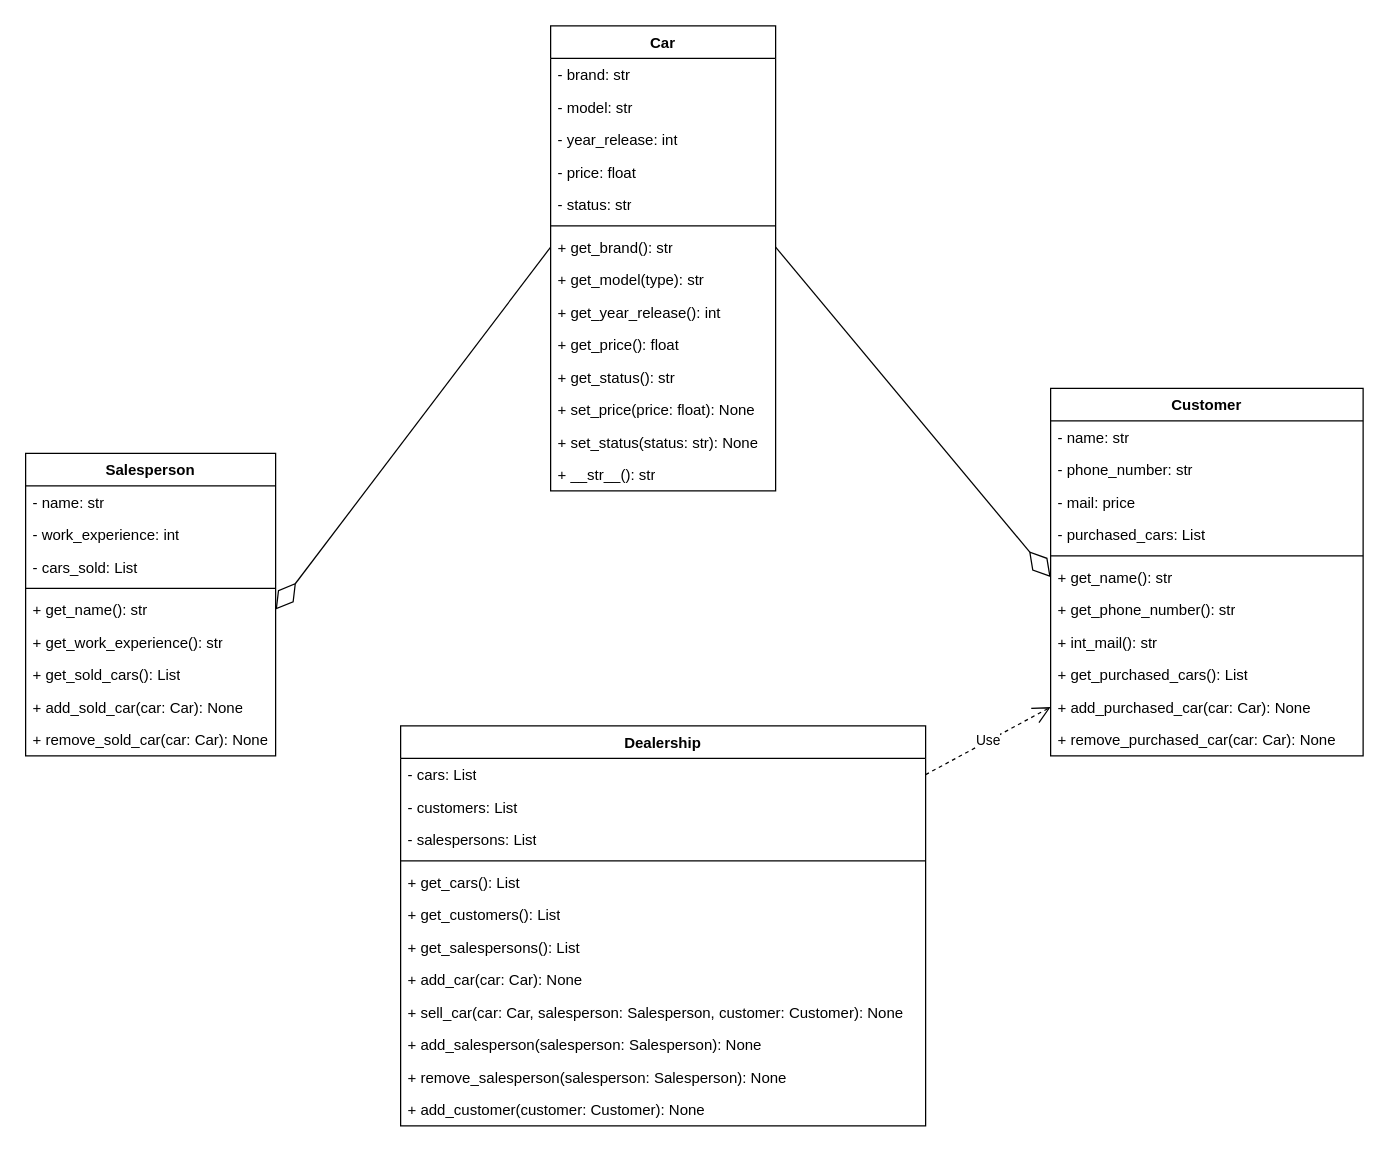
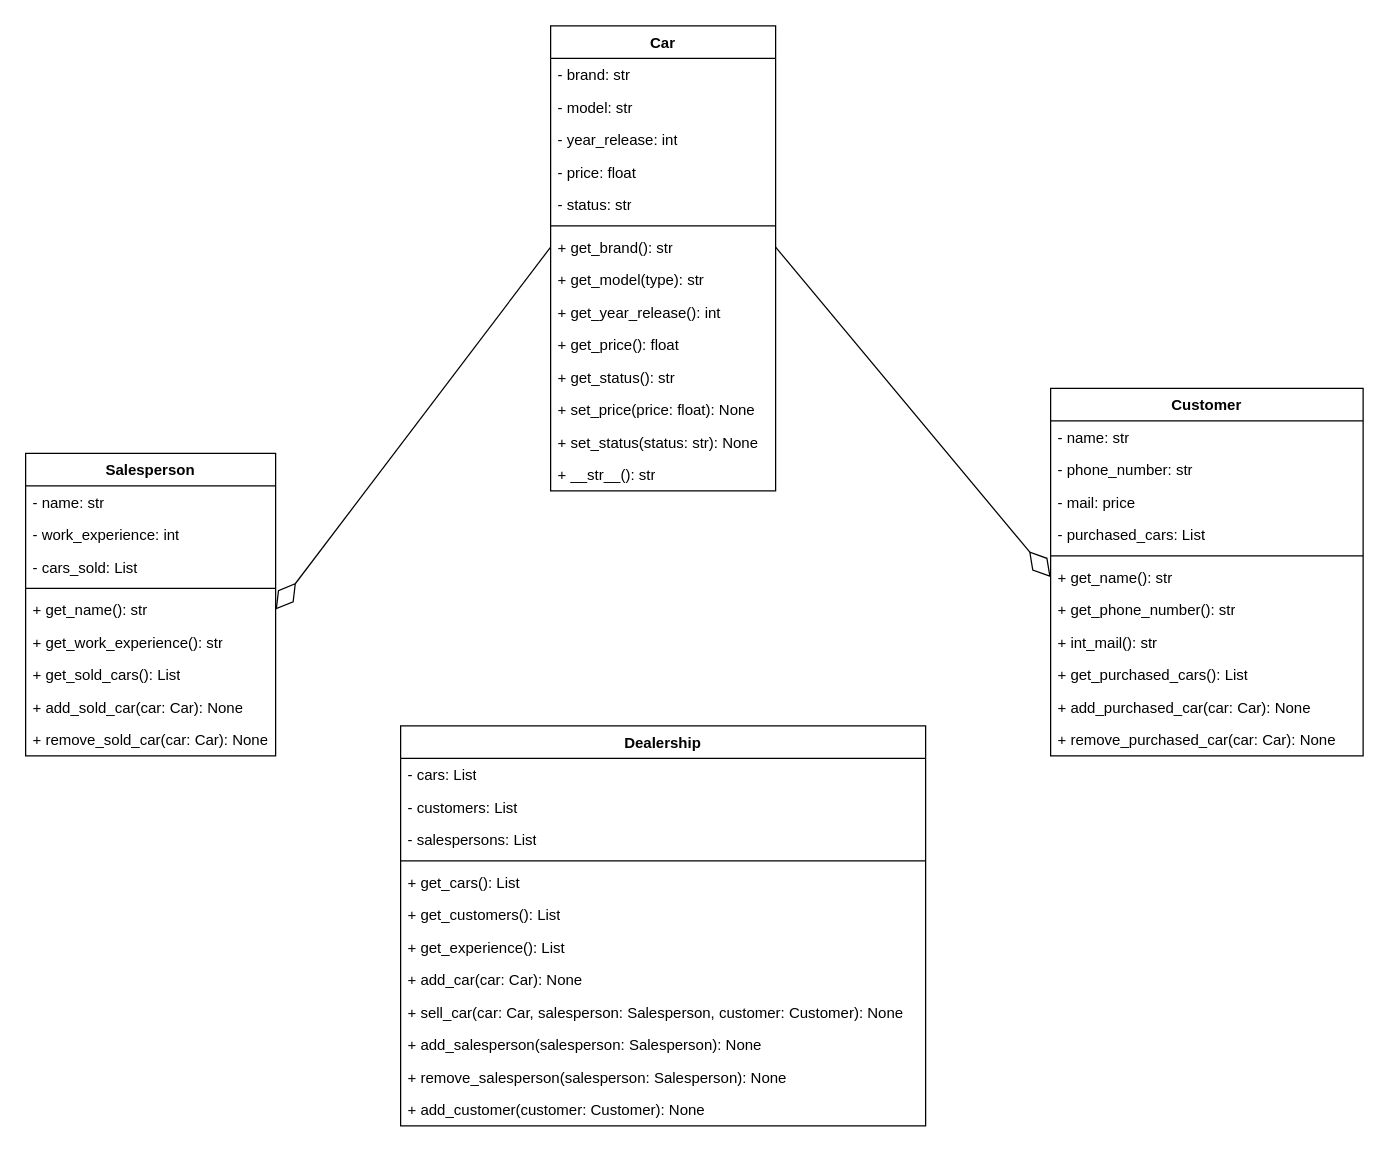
  <mxCell id="0" />
  <mxCell id="1" parent="0" />
  <mxCell id="2" value="Car" style="swimlane;fontStyle=1;align=center;verticalAlign=top;childLayout=stackLayout;horizontal=1;startSize=26;horizontalStack=0;resizeParent=1;resizeParentMax=0;resizeLast=0;collapsible=1;marginBottom=0;whiteSpace=wrap;html=1;" parent="1" vertex="1"><mxGeometry x="440" y="20" width="180" height="372" as="geometry" /></mxCell>
  <mxCell id="3" value="- brand: str" style="text;strokeColor=none;fillColor=none;align=left;verticalAlign=top;spacingLeft=4;spacingRight=4;overflow=hidden;rotatable=0;points=[[0,0.5],[1,0.5]];portConstraint=eastwest;whiteSpace=wrap;html=1;" parent="2" vertex="1"><mxGeometry y="26" width="180" height="26" as="geometry" /></mxCell>
  <mxCell id="4" value="- model: str" style="text;strokeColor=none;fillColor=none;align=left;verticalAlign=top;spacingLeft=4;spacingRight=4;overflow=hidden;rotatable=0;points=[[0,0.5],[1,0.5]];portConstraint=eastwest;whiteSpace=wrap;html=1;" parent="2" vertex="1"><mxGeometry y="52" width="180" height="26" as="geometry" /></mxCell>
  <mxCell id="5" value="- year_release: int" style="text;strokeColor=none;fillColor=none;align=left;verticalAlign=top;spacingLeft=4;spacingRight=4;overflow=hidden;rotatable=0;points=[[0,0.5],[1,0.5]];portConstraint=eastwest;whiteSpace=wrap;html=1;" parent="2" vertex="1"><mxGeometry y="78" width="180" height="26" as="geometry" /></mxCell>
  <mxCell id="6" value="- price: float" style="text;strokeColor=none;fillColor=none;align=left;verticalAlign=top;spacingLeft=4;spacingRight=4;overflow=hidden;rotatable=0;points=[[0,0.5],[1,0.5]];portConstraint=eastwest;whiteSpace=wrap;html=1;" parent="2" vertex="1"><mxGeometry y="104" width="180" height="26" as="geometry" /></mxCell>
  <mxCell id="7" value="- status: str" style="text;strokeColor=none;fillColor=none;align=left;verticalAlign=top;spacingLeft=4;spacingRight=4;overflow=hidden;rotatable=0;points=[[0,0.5],[1,0.5]];portConstraint=eastwest;whiteSpace=wrap;html=1;" parent="2" vertex="1"><mxGeometry y="130" width="180" height="26" as="geometry" /></mxCell>
  <mxCell id="8" value="" style="line;strokeWidth=1;fillColor=none;align=left;verticalAlign=middle;spacingTop=-1;spacingLeft=3;spacingRight=3;rotatable=0;labelPosition=right;points=[];portConstraint=eastwest;strokeColor=inherit;" parent="2" vertex="1"><mxGeometry y="156" width="180" height="8" as="geometry" /></mxCell>
  <mxCell id="9" value="+ get_brand(): str" style="text;strokeColor=none;fillColor=none;align=left;verticalAlign=top;spacingLeft=4;spacingRight=4;overflow=hidden;rotatable=0;points=[[0,0.5],[1,0.5]];portConstraint=eastwest;whiteSpace=wrap;html=1;" parent="2" vertex="1"><mxGeometry y="164" width="180" height="26" as="geometry" /></mxCell>
  <mxCell id="10" value="+ get_model(type):&amp;nbsp;&lt;span style=&quot;background-color: initial;&quot;&gt;str&lt;/span&gt;&lt;span style=&quot;background-color: initial; white-space: pre;&quot;&gt;&#09;&lt;/span&gt;&lt;span style=&quot;background-color: initial; white-space: pre;&quot;&gt;&#09;&lt;/span&gt;" style="text;strokeColor=none;fillColor=none;align=left;verticalAlign=top;spacingLeft=4;spacingRight=4;overflow=hidden;rotatable=0;points=[[0,0.5],[1,0.5]];portConstraint=eastwest;whiteSpace=wrap;html=1;" parent="2" vertex="1"><mxGeometry y="190" width="180" height="26" as="geometry" /></mxCell>
  <mxCell id="11" value="+ get_year_release(): int&lt;span style=&quot;white-space: pre;&quot;&gt;&#09;&lt;span style=&quot;white-space: pre;&quot;&gt;&#09;&lt;/span&gt;&lt;/span&gt;" style="text;strokeColor=none;fillColor=none;align=left;verticalAlign=top;spacingLeft=4;spacingRight=4;overflow=hidden;rotatable=0;points=[[0,0.5],[1,0.5]];portConstraint=eastwest;whiteSpace=wrap;html=1;" parent="2" vertex="1"><mxGeometry y="216" width="180" height="26" as="geometry" /></mxCell>
  <mxCell id="12" value="+ get_price(): float" style="text;strokeColor=none;fillColor=none;align=left;verticalAlign=top;spacingLeft=4;spacingRight=4;overflow=hidden;rotatable=0;points=[[0,0.5],[1,0.5]];portConstraint=eastwest;whiteSpace=wrap;html=1;" parent="2" vertex="1"><mxGeometry y="242" width="180" height="26" as="geometry" /></mxCell>
  <mxCell id="13" value="+ get_status(): str" style="text;strokeColor=none;fillColor=none;align=left;verticalAlign=top;spacingLeft=4;spacingRight=4;overflow=hidden;rotatable=0;points=[[0,0.5],[1,0.5]];portConstraint=eastwest;whiteSpace=wrap;html=1;" parent="2" vertex="1"><mxGeometry y="268" width="180" height="26" as="geometry" /></mxCell>
  <mxCell id="14" value="+ set_price(price: float): None" style="text;strokeColor=none;fillColor=none;align=left;verticalAlign=top;spacingLeft=4;spacingRight=4;overflow=hidden;rotatable=0;points=[[0,0.5],[1,0.5]];portConstraint=eastwest;whiteSpace=wrap;html=1;" parent="2" vertex="1"><mxGeometry y="294" width="180" height="26" as="geometry" /></mxCell>
  <mxCell id="15" value="+ set_status(status: str): None" style="text;strokeColor=none;fillColor=none;align=left;verticalAlign=top;spacingLeft=4;spacingRight=4;overflow=hidden;rotatable=0;points=[[0,0.5],[1,0.5]];portConstraint=eastwest;whiteSpace=wrap;html=1;" parent="2" vertex="1"><mxGeometry y="320" width="180" height="26" as="geometry" /></mxCell>
  <mxCell id="16" value="+ __str__(): str" style="text;strokeColor=none;fillColor=none;align=left;verticalAlign=top;spacingLeft=4;spacingRight=4;overflow=hidden;rotatable=0;points=[[0,0.5],[1,0.5]];portConstraint=eastwest;whiteSpace=wrap;html=1;" parent="2" vertex="1"><mxGeometry y="346" width="180" height="26" as="geometry" /></mxCell>
  <mxCell id="17" value="Salesperson" style="swimlane;fontStyle=1;align=center;verticalAlign=top;childLayout=stackLayout;horizontal=1;startSize=26;horizontalStack=0;resizeParent=1;resizeParentMax=0;resizeLast=0;collapsible=1;marginBottom=0;whiteSpace=wrap;html=1;" parent="1" vertex="1"><mxGeometry x="20" y="362" width="200" height="242" as="geometry" /></mxCell>
  <mxCell id="18" value="- name: str" style="text;strokeColor=none;fillColor=none;align=left;verticalAlign=top;spacingLeft=4;spacingRight=4;overflow=hidden;rotatable=0;points=[[0,0.5],[1,0.5]];portConstraint=eastwest;whiteSpace=wrap;html=1;" parent="17" vertex="1"><mxGeometry y="26" width="200" height="26" as="geometry" /></mxCell>
  <mxCell id="19" value="- work_experience: int" style="text;strokeColor=none;fillColor=none;align=left;verticalAlign=top;spacingLeft=4;spacingRight=4;overflow=hidden;rotatable=0;points=[[0,0.5],[1,0.5]];portConstraint=eastwest;whiteSpace=wrap;html=1;" parent="17" vertex="1"><mxGeometry y="52" width="200" height="26" as="geometry" /></mxCell>
  <mxCell id="20" value="- cars_sold: List" style="text;strokeColor=none;fillColor=none;align=left;verticalAlign=top;spacingLeft=4;spacingRight=4;overflow=hidden;rotatable=0;points=[[0,0.5],[1,0.5]];portConstraint=eastwest;whiteSpace=wrap;html=1;" parent="17" vertex="1"><mxGeometry y="78" width="200" height="26" as="geometry" /></mxCell>
  <mxCell id="21" value="" style="line;strokeWidth=1;fillColor=none;align=left;verticalAlign=middle;spacingTop=-1;spacingLeft=3;spacingRight=3;rotatable=0;labelPosition=right;points=[];portConstraint=eastwest;strokeColor=inherit;" parent="17" vertex="1"><mxGeometry y="104" width="200" height="8" as="geometry" /></mxCell>
  <mxCell id="22" value="+ get_name(): str" style="text;strokeColor=none;fillColor=none;align=left;verticalAlign=top;spacingLeft=4;spacingRight=4;overflow=hidden;rotatable=0;points=[[0,0.5],[1,0.5]];portConstraint=eastwest;whiteSpace=wrap;html=1;" parent="17" vertex="1"><mxGeometry y="112" width="200" height="26" as="geometry" /></mxCell>
  <mxCell id="23" value="+ get_work_experience(): str" style="text;strokeColor=none;fillColor=none;align=left;verticalAlign=top;spacingLeft=4;spacingRight=4;overflow=hidden;rotatable=0;points=[[0,0.5],[1,0.5]];portConstraint=eastwest;whiteSpace=wrap;html=1;" parent="17" vertex="1"><mxGeometry y="138" width="200" height="26" as="geometry" /></mxCell>
  <mxCell id="24" value="+ get_sold_cars(): List" style="text;strokeColor=none;fillColor=none;align=left;verticalAlign=top;spacingLeft=4;spacingRight=4;overflow=hidden;rotatable=0;points=[[0,0.5],[1,0.5]];portConstraint=eastwest;whiteSpace=wrap;html=1;" parent="17" vertex="1"><mxGeometry y="164" width="200" height="26" as="geometry" /></mxCell>
  <mxCell id="25" value="+ add_sold_car(car: Car): None" style="text;strokeColor=none;fillColor=none;align=left;verticalAlign=top;spacingLeft=4;spacingRight=4;overflow=hidden;rotatable=0;points=[[0,0.5],[1,0.5]];portConstraint=eastwest;whiteSpace=wrap;html=1;" parent="17" vertex="1"><mxGeometry y="190" width="200" height="26" as="geometry" /></mxCell>
  <mxCell id="26" value="+ remove_sold_car(car: Car): None" style="text;strokeColor=none;fillColor=none;align=left;verticalAlign=top;spacingLeft=4;spacingRight=4;overflow=hidden;rotatable=0;points=[[0,0.5],[1,0.5]];portConstraint=eastwest;whiteSpace=wrap;html=1;" parent="17" vertex="1"><mxGeometry y="216" width="200" height="26" as="geometry" /></mxCell>
  <mxCell id="27" value="Dealership" style="swimlane;fontStyle=1;align=center;verticalAlign=top;childLayout=stackLayout;horizontal=1;startSize=26;horizontalStack=0;resizeParent=1;resizeParentMax=0;resizeLast=0;collapsible=1;marginBottom=0;whiteSpace=wrap;html=1;" parent="1" vertex="1"><mxGeometry x="320" y="580" width="420" height="320" as="geometry"><mxRectangle x="460" y="700" width="100" height="30" as="alternateBounds" /></mxGeometry></mxCell>
  <mxCell id="28" value="- cars: List" style="text;strokeColor=none;fillColor=none;align=left;verticalAlign=top;spacingLeft=4;spacingRight=4;overflow=hidden;rotatable=0;points=[[0,0.5],[1,0.5]];portConstraint=eastwest;whiteSpace=wrap;html=1;" parent="27" vertex="1"><mxGeometry y="26" width="420" height="26" as="geometry" /></mxCell>
  <mxCell id="29" value="- customers: List" style="text;strokeColor=none;fillColor=none;align=left;verticalAlign=top;spacingLeft=4;spacingRight=4;overflow=hidden;rotatable=0;points=[[0,0.5],[1,0.5]];portConstraint=eastwest;whiteSpace=wrap;html=1;" parent="27" vertex="1"><mxGeometry y="52" width="420" height="26" as="geometry" /></mxCell>
  <mxCell id="30" value="- salespersons: List" style="text;strokeColor=none;fillColor=none;align=left;verticalAlign=top;spacingLeft=4;spacingRight=4;overflow=hidden;rotatable=0;points=[[0,0.5],[1,0.5]];portConstraint=eastwest;whiteSpace=wrap;html=1;" parent="27" vertex="1"><mxGeometry y="78" width="420" height="26" as="geometry" /></mxCell>
  <mxCell id="31" value="" style="line;strokeWidth=1;fillColor=none;align=left;verticalAlign=middle;spacingTop=-1;spacingLeft=3;spacingRight=3;rotatable=0;labelPosition=right;points=[];portConstraint=eastwest;strokeColor=inherit;" parent="27" vertex="1"><mxGeometry y="104" width="420" height="8" as="geometry" /></mxCell>
  <mxCell id="32" value="+ get_cars(): List" style="text;strokeColor=none;fillColor=none;align=left;verticalAlign=top;spacingLeft=4;spacingRight=4;overflow=hidden;rotatable=0;points=[[0,0.5],[1,0.5]];portConstraint=eastwest;whiteSpace=wrap;html=1;" parent="27" vertex="1"><mxGeometry y="112" width="420" height="26" as="geometry" /></mxCell>
  <mxCell id="33" value="+ get_customers(): List" style="text;strokeColor=none;fillColor=none;align=left;verticalAlign=top;spacingLeft=4;spacingRight=4;overflow=hidden;rotatable=0;points=[[0,0.5],[1,0.5]];portConstraint=eastwest;whiteSpace=wrap;html=1;" parent="27" vertex="1"><mxGeometry y="138" width="420" height="26" as="geometry" /></mxCell>
- <mxCell id="34" value="+ get_salespersons(): List" style="text;strokeColor=none;fillColor=none;align=left;verticalAlign=top;spacingLeft=4;spacingRight=4;overflow=hidden;rotatable=0;points=[[0,0.5],[1,0.5]];portConstraint=eastwest;whiteSpace=wrap;html=1;" parent="27" vertex="1"><mxGeometry y="164" width="420" height="26" as="geometry" /></mxCell>
+ <mxCell id="34" value="+ get_experience(): List" style="text;strokeColor=none;fillColor=none;align=left;verticalAlign=top;spacingLeft=4;spacingRight=4;overflow=hidden;rotatable=0;points=[[0,0.5],[1,0.5]];portConstraint=eastwest;whiteSpace=wrap;html=1;" parent="27" vertex="1"><mxGeometry y="164" width="420" height="26" as="geometry" /></mxCell>
  <mxCell id="35" value="+ add_car(car: Car): None" style="text;strokeColor=none;fillColor=none;align=left;verticalAlign=top;spacingLeft=4;spacingRight=4;overflow=hidden;rotatable=0;points=[[0,0.5],[1,0.5]];portConstraint=eastwest;whiteSpace=wrap;html=1;" parent="27" vertex="1"><mxGeometry y="190" width="420" height="26" as="geometry" /></mxCell>
  <mxCell id="36" value="+ sell_car(car: Car, salesperson: Salesperson, customer: Customer): None" style="text;strokeColor=none;fillColor=none;align=left;verticalAlign=top;spacingLeft=4;spacingRight=4;overflow=hidden;rotatable=0;points=[[0,0.5],[1,0.5]];portConstraint=eastwest;whiteSpace=wrap;html=1;" parent="27" vertex="1"><mxGeometry y="216" width="420" height="26" as="geometry" /></mxCell>
  <mxCell id="37" value="+ add_salesperson(salesperson: Salesperson): None" style="text;strokeColor=none;fillColor=none;align=left;verticalAlign=top;spacingLeft=4;spacingRight=4;overflow=hidden;rotatable=0;points=[[0,0.5],[1,0.5]];portConstraint=eastwest;whiteSpace=wrap;html=1;" parent="27" vertex="1"><mxGeometry y="242" width="420" height="26" as="geometry" /></mxCell>
  <mxCell id="38" value="+ remove_salesperson(salesperson: Salesperson): None" style="text;strokeColor=none;fillColor=none;align=left;verticalAlign=top;spacingLeft=4;spacingRight=4;overflow=hidden;rotatable=0;points=[[0,0.5],[1,0.5]];portConstraint=eastwest;whiteSpace=wrap;html=1;" parent="27" vertex="1"><mxGeometry y="268" width="420" height="26" as="geometry" /></mxCell>
  <mxCell id="39" value="+ add_customer(customer: Customer): None" style="text;strokeColor=none;fillColor=none;align=left;verticalAlign=top;spacingLeft=4;spacingRight=4;overflow=hidden;rotatable=0;points=[[0,0.5],[1,0.5]];portConstraint=eastwest;whiteSpace=wrap;html=1;" parent="27" vertex="1"><mxGeometry y="294" width="420" height="26" as="geometry" /></mxCell>
  <mxCell id="40" value="Customer" style="swimlane;fontStyle=1;align=center;verticalAlign=top;childLayout=stackLayout;horizontal=1;startSize=26;horizontalStack=0;resizeParent=1;resizeParentMax=0;resizeLast=0;collapsible=1;marginBottom=0;whiteSpace=wrap;html=1;" parent="1" vertex="1"><mxGeometry x="840" y="310" width="250" height="294" as="geometry" /></mxCell>
  <mxCell id="41" value="- name: str" style="text;strokeColor=none;fillColor=none;align=left;verticalAlign=top;spacingLeft=4;spacingRight=4;overflow=hidden;rotatable=0;points=[[0,0.5],[1,0.5]];portConstraint=eastwest;whiteSpace=wrap;html=1;" parent="40" vertex="1"><mxGeometry y="26" width="250" height="26" as="geometry" /></mxCell>
  <mxCell id="42" value="- phone_number: str" style="text;strokeColor=none;fillColor=none;align=left;verticalAlign=top;spacingLeft=4;spacingRight=4;overflow=hidden;rotatable=0;points=[[0,0.5],[1,0.5]];portConstraint=eastwest;whiteSpace=wrap;html=1;" parent="40" vertex="1"><mxGeometry y="52" width="250" height="26" as="geometry" /></mxCell>
  <mxCell id="43" value="- mail: price" style="text;strokeColor=none;fillColor=none;align=left;verticalAlign=top;spacingLeft=4;spacingRight=4;overflow=hidden;rotatable=0;points=[[0,0.5],[1,0.5]];portConstraint=eastwest;whiteSpace=wrap;html=1;" parent="40" vertex="1"><mxGeometry y="78" width="250" height="26" as="geometry" /></mxCell>
  <mxCell id="44" value="- purchased_cars: List" style="text;strokeColor=none;fillColor=none;align=left;verticalAlign=top;spacingLeft=4;spacingRight=4;overflow=hidden;rotatable=0;points=[[0,0.5],[1,0.5]];portConstraint=eastwest;whiteSpace=wrap;html=1;" parent="40" vertex="1"><mxGeometry y="104" width="250" height="26" as="geometry" /></mxCell>
  <mxCell id="45" value="" style="line;strokeWidth=1;fillColor=none;align=left;verticalAlign=middle;spacingTop=-1;spacingLeft=3;spacingRight=3;rotatable=0;labelPosition=right;points=[];portConstraint=eastwest;strokeColor=inherit;" parent="40" vertex="1"><mxGeometry y="130" width="250" height="8" as="geometry" /></mxCell>
  <mxCell id="46" value="+ get_name(): str" style="text;strokeColor=none;fillColor=none;align=left;verticalAlign=top;spacingLeft=4;spacingRight=4;overflow=hidden;rotatable=0;points=[[0,0.5],[1,0.5]];portConstraint=eastwest;whiteSpace=wrap;html=1;" parent="40" vertex="1"><mxGeometry y="138" width="250" height="26" as="geometry" /></mxCell>
  <mxCell id="47" value="+ get_phone_number(): str" style="text;strokeColor=none;fillColor=none;align=left;verticalAlign=top;spacingLeft=4;spacingRight=4;overflow=hidden;rotatable=0;points=[[0,0.5],[1,0.5]];portConstraint=eastwest;whiteSpace=wrap;html=1;" parent="40" vertex="1"><mxGeometry y="164" width="250" height="26" as="geometry" /></mxCell>
  <mxCell id="48" value="+ int_mail(): str" style="text;strokeColor=none;fillColor=none;align=left;verticalAlign=top;spacingLeft=4;spacingRight=4;overflow=hidden;rotatable=0;points=[[0,0.5],[1,0.5]];portConstraint=eastwest;whiteSpace=wrap;html=1;" parent="40" vertex="1"><mxGeometry y="190" width="250" height="26" as="geometry" /></mxCell>
  <mxCell id="49" value="+ get_purchased_cars(): List" style="text;strokeColor=none;fillColor=none;align=left;verticalAlign=top;spacingLeft=4;spacingRight=4;overflow=hidden;rotatable=0;points=[[0,0.5],[1,0.5]];portConstraint=eastwest;whiteSpace=wrap;html=1;" parent="40" vertex="1"><mxGeometry y="216" width="250" height="26" as="geometry" /></mxCell>
  <mxCell id="50" value="+ add_purchased_car(car: Car): None" style="text;strokeColor=none;fillColor=none;align=left;verticalAlign=top;spacingLeft=4;spacingRight=4;overflow=hidden;rotatable=0;points=[[0,0.5],[1,0.5]];portConstraint=eastwest;whiteSpace=wrap;html=1;" parent="40" vertex="1"><mxGeometry y="242" width="250" height="26" as="geometry" /></mxCell>
  <mxCell id="51" value="+ remove_purchased_car(car: Car): None" style="text;strokeColor=none;fillColor=none;align=left;verticalAlign=top;spacingLeft=4;spacingRight=4;overflow=hidden;rotatable=0;points=[[0,0.5],[1,0.5]];portConstraint=eastwest;whiteSpace=wrap;html=1;" parent="40" vertex="1"><mxGeometry y="268" width="250" height="26" as="geometry" /></mxCell>
  <mxCell id="52" value="" style="endArrow=diamondThin;endFill=0;endSize=24;html=1;rounded=0;entryX=1;entryY=0.5;entryDx=0;entryDy=0;exitX=0;exitY=0.5;exitDx=0;exitDy=0;" parent="1" source="9" target="22" edge="1"><mxGeometry width="160" relative="1" as="geometry"><mxPoint x="240" y="220" as="sourcePoint" /><mxPoint x="400" y="220" as="targetPoint" /></mxGeometry></mxCell>
  <mxCell id="53" value="" style="endArrow=diamondThin;endFill=0;endSize=24;html=1;rounded=0;exitX=1;exitY=0.5;exitDx=0;exitDy=0;entryX=0;entryY=0.5;entryDx=0;entryDy=0;" parent="1" source="9" target="46" edge="1"><mxGeometry width="160" relative="1" as="geometry"><mxPoint x="650" y="400" as="sourcePoint" /><mxPoint x="810" y="400" as="targetPoint" /></mxGeometry></mxCell>
- <mxCell id="54" value="Use" style="endArrow=open;endSize=12;dashed=1;html=1;rounded=0;exitX=1;exitY=0.5;exitDx=0;exitDy=0;entryX=0;entryY=0.5;entryDx=0;entryDy=0;" parent="1" source="28" target="50" edge="1"><mxGeometry width="160" relative="1" as="geometry"><mxPoint x="710" y="520" as="sourcePoint" /><mxPoint x="870" y="520" as="targetPoint" /></mxGeometry></mxCell>
